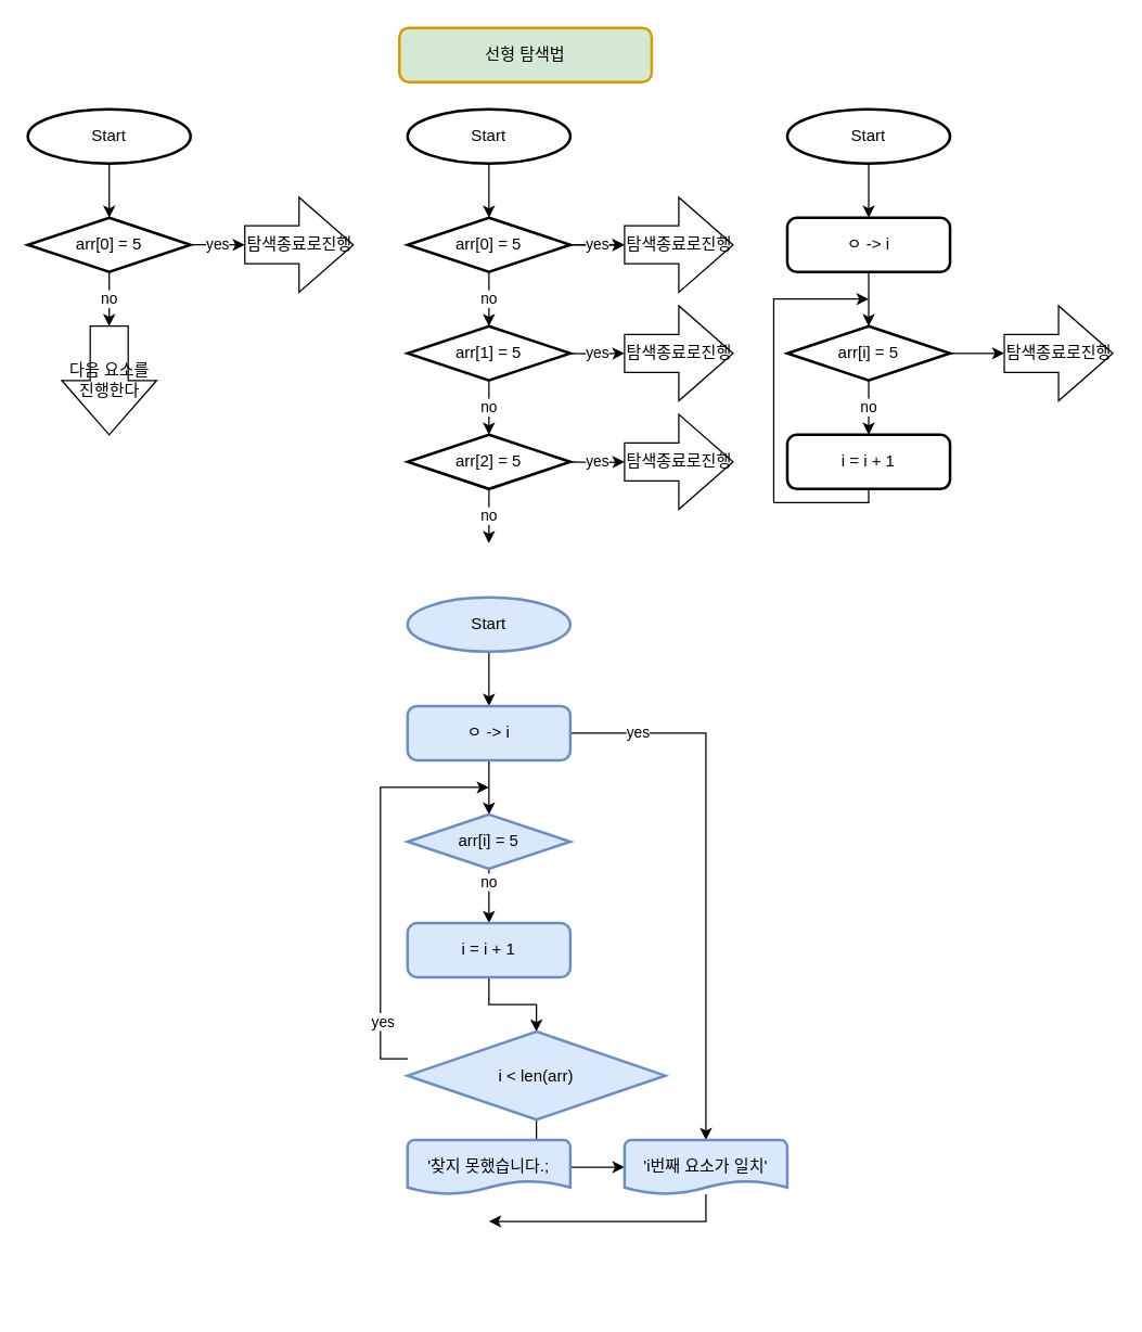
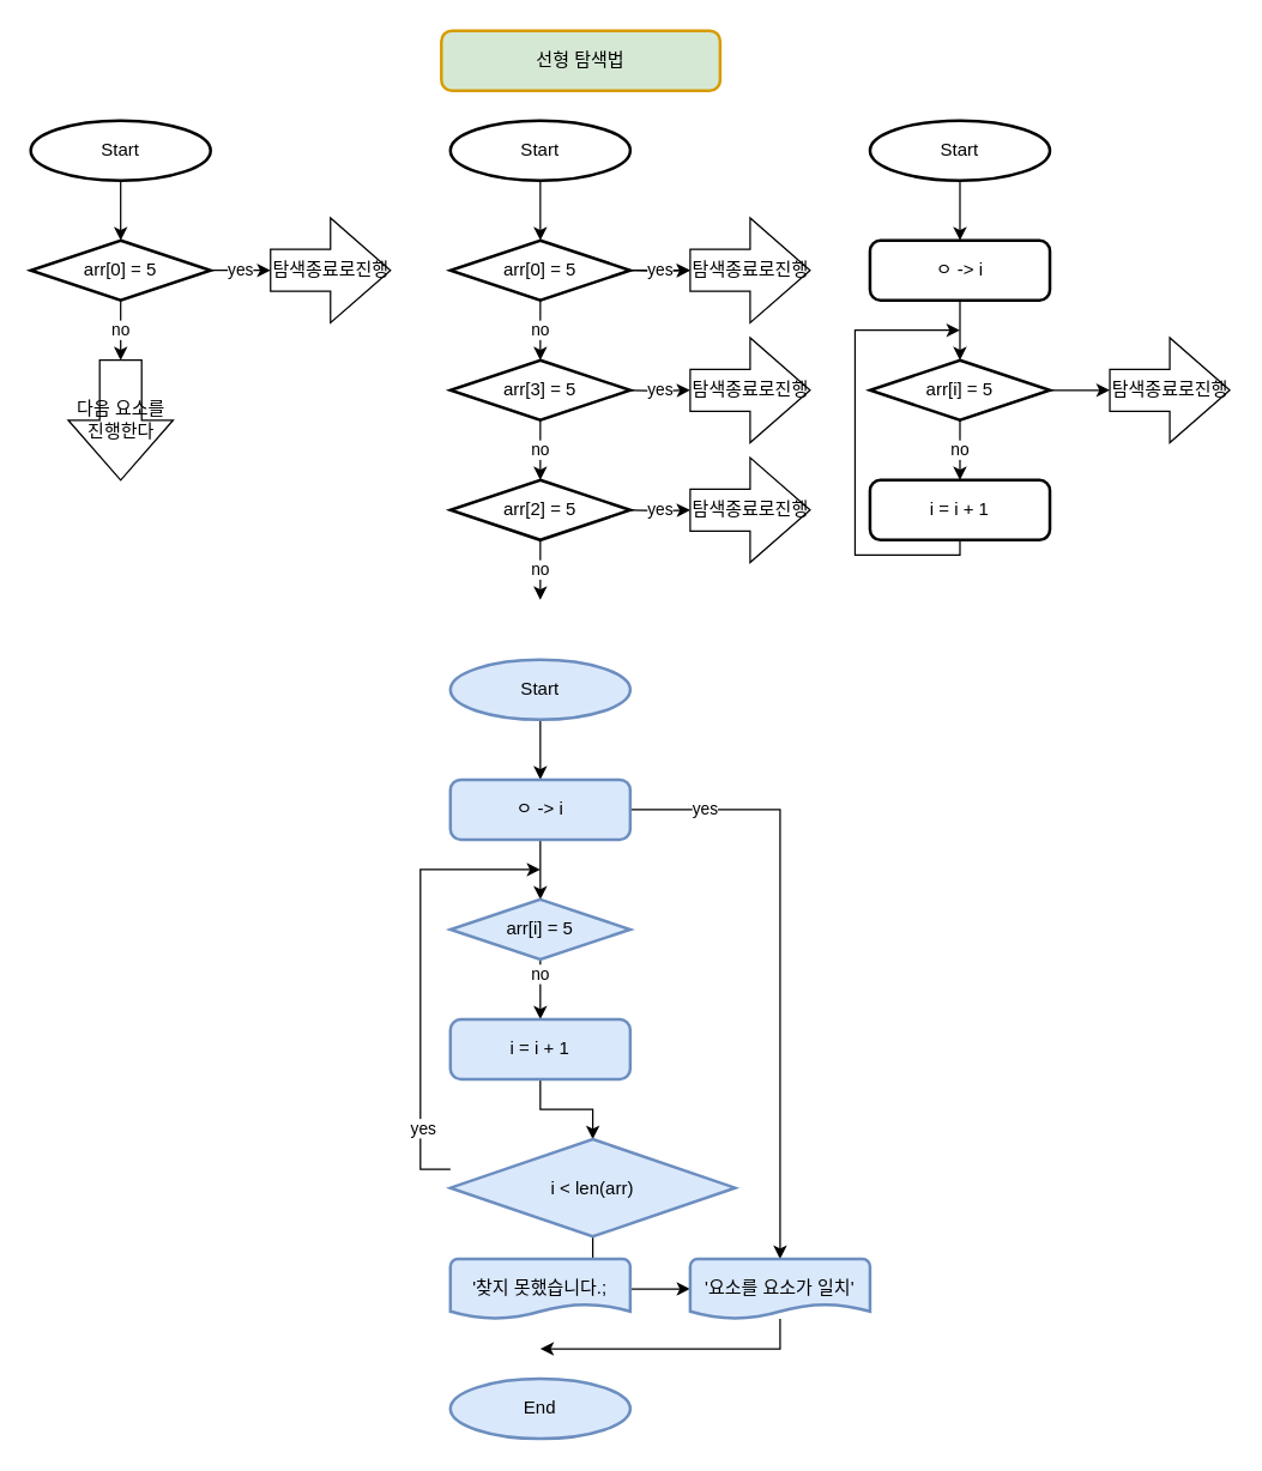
  <mxCell id="0" />
  <mxCell id="1" parent="0" />
  <mxCell id="2" style="edgeStyle=orthogonalEdgeStyle;rounded=0;orthogonalLoop=1;jettySize=auto;html=1;entryX=0.5;entryY=0;entryDx=0;entryDy=0;entryPerimeter=0;" edge="1" parent="1" source="3" target="7"><mxGeometry relative="1" as="geometry" /></mxCell>
  <mxCell id="3" value="Start" style="strokeWidth=2;html=1;shape=mxgraph.flowchart.start_2;whiteSpace=wrap;" vertex="1" parent="1"><mxGeometry x="20" y="80" width="120" height="40" as="geometry" /></mxCell>
  <mxCell id="4" value="선형 탐색법" style="rounded=1;whiteSpace=wrap;html=1;absoluteArcSize=1;arcSize=14;strokeWidth=2;fillColor=#d5e8d4;strokeColor=#d79b00;" vertex="1" parent="1"><mxGeometry x="294" y="20" width="186" height="40" as="geometry" /></mxCell>
  <mxCell id="5" value="yes" style="edgeStyle=orthogonalEdgeStyle;rounded=0;orthogonalLoop=1;jettySize=auto;html=1;entryX=0;entryY=0.5;entryDx=0;entryDy=0;entryPerimeter=0;" edge="1" parent="1" source="7" target="8"><mxGeometry relative="1" as="geometry" /></mxCell>
  <mxCell id="6" value="no" style="edgeStyle=orthogonalEdgeStyle;rounded=0;orthogonalLoop=1;jettySize=auto;html=1;entryX=0;entryY=0.5;entryDx=0;entryDy=0;entryPerimeter=0;" edge="1" parent="1" source="7" target="9"><mxGeometry relative="1" as="geometry" /></mxCell>
  <mxCell id="7" value="arr[0] = 5" style="strokeWidth=2;html=1;shape=mxgraph.flowchart.decision;whiteSpace=wrap;" vertex="1" parent="1"><mxGeometry x="20" y="160" width="120" height="40" as="geometry" /></mxCell>
  <mxCell id="8" value="탐색종료로진행" style="html=1;shadow=0;dashed=0;align=center;verticalAlign=middle;shape=mxgraph.arrows2.arrow;dy=0.6;dx=40;notch=0;" vertex="1" parent="1"><mxGeometry x="180" y="145" width="80" height="70" as="geometry" /></mxCell>
  <mxCell id="9" value="다음 요소를&lt;br&gt;진행한다" style="html=1;shadow=0;dashed=0;align=center;verticalAlign=middle;shape=mxgraph.arrows2.arrow;dy=0.6;dx=40;direction=south;notch=0;" vertex="1" parent="1"><mxGeometry x="45" y="240" width="70" height="80" as="geometry" /></mxCell>
  <mxCell id="10" style="edgeStyle=orthogonalEdgeStyle;rounded=0;orthogonalLoop=1;jettySize=auto;html=1;entryX=0.5;entryY=0;entryDx=0;entryDy=0;entryPerimeter=0;" edge="1" parent="1" source="11" target="14"><mxGeometry relative="1" as="geometry" /></mxCell>
  <mxCell id="11" value="Start" style="strokeWidth=2;html=1;shape=mxgraph.flowchart.start_2;whiteSpace=wrap;" vertex="1" parent="1"><mxGeometry x="300" y="80" width="120" height="40" as="geometry" /></mxCell>
  <mxCell id="12" value="yes" style="edgeStyle=orthogonalEdgeStyle;rounded=0;orthogonalLoop=1;jettySize=auto;html=1;entryX=0;entryY=0.5;entryDx=0;entryDy=0;entryPerimeter=0;" edge="1" parent="1" source="14"><mxGeometry relative="1" as="geometry"><mxPoint x="460" y="180" as="targetPoint" /></mxGeometry></mxCell>
  <mxCell id="13" value="no" style="edgeStyle=orthogonalEdgeStyle;rounded=0;orthogonalLoop=1;jettySize=auto;html=1;entryX=0;entryY=0.5;entryDx=0;entryDy=0;entryPerimeter=0;" edge="1" parent="1" source="14"><mxGeometry relative="1" as="geometry"><mxPoint x="360" y="240" as="targetPoint" /></mxGeometry></mxCell>
  <mxCell id="14" value="arr[0] = 5" style="strokeWidth=2;html=1;shape=mxgraph.flowchart.decision;whiteSpace=wrap;" vertex="1" parent="1"><mxGeometry x="300" y="160" width="120" height="40" as="geometry" /></mxCell>
  <mxCell id="15" value="no" style="edgeStyle=orthogonalEdgeStyle;rounded=0;orthogonalLoop=1;jettySize=auto;html=1;entryX=0.5;entryY=0;entryDx=0;entryDy=0;entryPerimeter=0;" edge="1" parent="1" source="16" target="18"><mxGeometry relative="1" as="geometry" /></mxCell>
- <mxCell id="16" value="arr[1] = 5" style="strokeWidth=2;html=1;shape=mxgraph.flowchart.decision;whiteSpace=wrap;" vertex="1" parent="1"><mxGeometry x="300" y="240" width="120" height="40" as="geometry" /></mxCell>
+ <mxCell id="16" value="arr[3] = 5" style="strokeWidth=2;html=1;shape=mxgraph.flowchart.decision;whiteSpace=wrap;" vertex="1" parent="1"><mxGeometry x="300" y="240" width="120" height="40" as="geometry" /></mxCell>
  <mxCell id="17" value="no" style="edgeStyle=orthogonalEdgeStyle;rounded=0;orthogonalLoop=1;jettySize=auto;html=1;entryX=0;entryY=0.5;entryDx=0;entryDy=0;entryPerimeter=0;" edge="1" parent="1" source="18"><mxGeometry relative="1" as="geometry"><mxPoint x="360" y="400" as="targetPoint" /></mxGeometry></mxCell>
  <mxCell id="18" value="arr[2] = 5" style="strokeWidth=2;html=1;shape=mxgraph.flowchart.decision;whiteSpace=wrap;" vertex="1" parent="1"><mxGeometry x="300" y="320" width="120" height="40" as="geometry" /></mxCell>
  <mxCell id="19" value="yes" style="edgeStyle=orthogonalEdgeStyle;rounded=0;orthogonalLoop=1;jettySize=auto;html=1;entryX=0;entryY=0.5;entryDx=0;entryDy=0;entryPerimeter=0;" edge="1" parent="1" target="20"><mxGeometry relative="1" as="geometry"><mxPoint x="420" y="180" as="sourcePoint" /></mxGeometry></mxCell>
  <mxCell id="20" value="탐색종료로진행" style="html=1;shadow=0;dashed=0;align=center;verticalAlign=middle;shape=mxgraph.arrows2.arrow;dy=0.6;dx=40;notch=0;" vertex="1" parent="1"><mxGeometry x="460" y="145" width="80" height="70" as="geometry" /></mxCell>
  <mxCell id="21" value="yes" style="edgeStyle=orthogonalEdgeStyle;rounded=0;orthogonalLoop=1;jettySize=auto;html=1;entryX=0;entryY=0.5;entryDx=0;entryDy=0;entryPerimeter=0;" edge="1" parent="1" target="22"><mxGeometry relative="1" as="geometry"><mxPoint x="420" y="260" as="sourcePoint" /></mxGeometry></mxCell>
  <mxCell id="22" value="탐색종료로진행" style="html=1;shadow=0;dashed=0;align=center;verticalAlign=middle;shape=mxgraph.arrows2.arrow;dy=0.6;dx=40;notch=0;" vertex="1" parent="1"><mxGeometry x="460" y="225" width="80" height="70" as="geometry" /></mxCell>
  <mxCell id="23" value="yes" style="edgeStyle=orthogonalEdgeStyle;rounded=0;orthogonalLoop=1;jettySize=auto;html=1;entryX=0;entryY=0.5;entryDx=0;entryDy=0;entryPerimeter=0;" edge="1" parent="1" target="24"><mxGeometry relative="1" as="geometry"><mxPoint x="420" y="340" as="sourcePoint" /></mxGeometry></mxCell>
  <mxCell id="24" value="탐색종료로진행" style="html=1;shadow=0;dashed=0;align=center;verticalAlign=middle;shape=mxgraph.arrows2.arrow;dy=0.6;dx=40;notch=0;" vertex="1" parent="1"><mxGeometry x="460" y="305" width="80" height="70" as="geometry" /></mxCell>
  <mxCell id="25" style="edgeStyle=orthogonalEdgeStyle;rounded=0;orthogonalLoop=1;jettySize=auto;html=1;entryX=0.5;entryY=0;entryDx=0;entryDy=0;" edge="1" parent="1" source="26" target="28"><mxGeometry relative="1" as="geometry" /></mxCell>
  <mxCell id="26" value="Start" style="strokeWidth=2;html=1;shape=mxgraph.flowchart.start_2;whiteSpace=wrap;" vertex="1" parent="1"><mxGeometry x="580" y="80" width="120" height="40" as="geometry" /></mxCell>
  <mxCell id="27" style="edgeStyle=orthogonalEdgeStyle;rounded=0;orthogonalLoop=1;jettySize=auto;html=1;entryX=0.5;entryY=0;entryDx=0;entryDy=0;entryPerimeter=0;" edge="1" parent="1" source="28" target="31"><mxGeometry relative="1" as="geometry" /></mxCell>
  <mxCell id="28" value="ㅇ -&amp;gt; i" style="rounded=1;whiteSpace=wrap;html=1;absoluteArcSize=1;arcSize=14;strokeWidth=2;" vertex="1" parent="1"><mxGeometry x="580" y="160" width="120" height="40" as="geometry" /></mxCell>
  <mxCell id="29" value="no" style="edgeStyle=orthogonalEdgeStyle;rounded=0;orthogonalLoop=1;jettySize=auto;html=1;entryX=0.5;entryY=0;entryDx=0;entryDy=0;" edge="1" parent="1" source="31" target="33"><mxGeometry relative="1" as="geometry" /></mxCell>
  <mxCell id="30" style="edgeStyle=orthogonalEdgeStyle;rounded=0;orthogonalLoop=1;jettySize=auto;html=1;" edge="1" parent="1" source="31"><mxGeometry relative="1" as="geometry"><mxPoint x="740" y="260" as="targetPoint" /></mxGeometry></mxCell>
  <mxCell id="31" value="arr[i] = 5" style="strokeWidth=2;html=1;shape=mxgraph.flowchart.decision;whiteSpace=wrap;" vertex="1" parent="1"><mxGeometry x="580" y="240" width="120" height="40" as="geometry" /></mxCell>
  <mxCell id="32" style="edgeStyle=orthogonalEdgeStyle;rounded=0;orthogonalLoop=1;jettySize=auto;html=1;" edge="1" parent="1" source="33"><mxGeometry relative="1" as="geometry"><mxPoint x="640" y="220" as="targetPoint" /><Array as="points"><mxPoint x="640" y="370" /><mxPoint x="570" y="370" /><mxPoint x="570" y="220" /></Array></mxGeometry></mxCell>
  <mxCell id="33" value="i = i + 1" style="rounded=1;whiteSpace=wrap;html=1;absoluteArcSize=1;arcSize=14;strokeWidth=2;" vertex="1" parent="1"><mxGeometry x="580" y="320" width="120" height="40" as="geometry" /></mxCell>
  <mxCell id="34" value="탐색종료로진행" style="html=1;shadow=0;dashed=0;align=center;verticalAlign=middle;shape=mxgraph.arrows2.arrow;dy=0.6;dx=40;notch=0;" vertex="1" parent="1"><mxGeometry x="740" y="225" width="80" height="70" as="geometry" /></mxCell>
  <mxCell id="35" style="edgeStyle=orthogonalEdgeStyle;rounded=0;orthogonalLoop=1;jettySize=auto;html=1;entryX=0.5;entryY=0;entryDx=0;entryDy=0;" edge="1" parent="1" source="36" target="39"><mxGeometry relative="1" as="geometry" /></mxCell>
  <mxCell id="36" value="Start" style="strokeWidth=2;html=1;shape=mxgraph.flowchart.start_2;whiteSpace=wrap;fillColor=#dae8fc;strokeColor=#6c8ebf;" vertex="1" parent="1"><mxGeometry x="300" y="440" width="120" height="40" as="geometry" /></mxCell>
  <mxCell id="37" style="edgeStyle=orthogonalEdgeStyle;rounded=0;orthogonalLoop=1;jettySize=auto;html=1;entryX=0.5;entryY=0;entryDx=0;entryDy=0;entryPerimeter=0;" edge="1" parent="1" source="39" target="41"><mxGeometry relative="1" as="geometry" /></mxCell>
  <mxCell id="38" value="yes" style="edgeStyle=orthogonalEdgeStyle;rounded=0;orthogonalLoop=1;jettySize=auto;html=1;entryX=0.5;entryY=0;entryDx=0;entryDy=0;entryPerimeter=0;" edge="1" parent="1" source="39" target="52"><mxGeometry x="-0.75" relative="1" as="geometry"><mxPoint as="offset" /></mxGeometry></mxCell>
  <mxCell id="39" value="ㅇ -&amp;gt; i" style="rounded=1;whiteSpace=wrap;html=1;absoluteArcSize=1;arcSize=14;strokeWidth=2;fillColor=#dae8fc;strokeColor=#6c8ebf;" vertex="1" parent="1"><mxGeometry x="300" y="520" width="120" height="40" as="geometry" /></mxCell>
  <mxCell id="40" value="no" style="edgeStyle=orthogonalEdgeStyle;rounded=0;orthogonalLoop=1;jettySize=auto;html=1;entryX=0.5;entryY=0;entryDx=0;entryDy=0;" edge="1" parent="1" source="41" target="43"><mxGeometry x="-0.5" relative="1" as="geometry"><mxPoint as="offset" /></mxGeometry></mxCell>
  <mxCell id="41" value="arr[i] = 5" style="strokeWidth=2;html=1;shape=mxgraph.flowchart.decision;whiteSpace=wrap;fillColor=#dae8fc;strokeColor=#6c8ebf;" vertex="1" parent="1"><mxGeometry x="300" y="600" width="120" height="40" as="geometry" /></mxCell>
  <mxCell id="42" style="edgeStyle=orthogonalEdgeStyle;rounded=0;orthogonalLoop=1;jettySize=auto;html=1;entryX=0.5;entryY=0;entryDx=0;entryDy=0;entryPerimeter=0;" edge="1" parent="1" source="43" target="47"><mxGeometry relative="1" as="geometry" /></mxCell>
  <mxCell id="43" value="i = i + 1" style="rounded=1;whiteSpace=wrap;html=1;absoluteArcSize=1;arcSize=14;strokeWidth=2;fillColor=#dae8fc;strokeColor=#6c8ebf;" vertex="1" parent="1"><mxGeometry x="300" y="680" width="120" height="40" as="geometry" /></mxCell>
  <mxCell id="44" value="no" style="edgeStyle=orthogonalEdgeStyle;rounded=0;orthogonalLoop=1;jettySize=auto;html=1;entryX=0.5;entryY=0;entryDx=0;entryDy=0;entryPerimeter=0;" edge="1" parent="1" source="47" target="49"><mxGeometry relative="1" as="geometry" /></mxCell>
  <mxCell id="45" style="edgeStyle=orthogonalEdgeStyle;rounded=0;orthogonalLoop=1;jettySize=auto;html=1;" edge="1" parent="1" source="47"><mxGeometry relative="1" as="geometry"><mxPoint x="360" y="580" as="targetPoint" /><Array as="points"><mxPoint x="280" y="780" /><mxPoint x="280" y="580" /></Array></mxGeometry></mxCell>
  <mxCell id="46" value="yes" style="edgeLabel;html=1;align=center;verticalAlign=middle;resizable=0;points=[];" vertex="1" connectable="0" parent="45"><mxGeometry x="-0.679" y="-1" relative="1" as="geometry"><mxPoint as="offset" /></mxGeometry></mxCell>
  <mxCell id="47" value="i &amp;lt; len(arr)" style="strokeWidth=2;html=1;shape=mxgraph.flowchart.decision;whiteSpace=wrap;fillColor=#dae8fc;strokeColor=#6c8ebf;" vertex="1" parent="1"><mxGeometry x="300" y="760" width="190" height="65" as="geometry" /></mxCell>
  <mxCell id="48" style="edgeStyle=orthogonalEdgeStyle;rounded=0;orthogonalLoop=1;jettySize=auto;html=1;" edge="1" parent="1" source="49" target="52"><mxGeometry relative="1" as="geometry" /></mxCell>
  <mxCell id="49" value="'찾지 못했습니다.;" style="strokeWidth=2;html=1;shape=mxgraph.flowchart.document2;whiteSpace=wrap;size=0.25;fillColor=#dae8fc;strokeColor=#6c8ebf;" vertex="1" parent="1"><mxGeometry x="300" y="840" width="120" height="40" as="geometry" /></mxCell>
+ <mxCell id="50" value="End" style="strokeWidth=2;html=1;shape=mxgraph.flowchart.start_2;whiteSpace=wrap;fillColor=#dae8fc;strokeColor=#6c8ebf;" vertex="1" parent="1"><mxGeometry x="300" y="920" width="120" height="40" as="geometry" /></mxCell>
  <mxCell id="51" style="edgeStyle=orthogonalEdgeStyle;rounded=0;orthogonalLoop=1;jettySize=auto;html=1;" edge="1" parent="1" source="52"><mxGeometry relative="1" as="geometry"><mxPoint x="360" y="900" as="targetPoint" /><Array as="points"><mxPoint x="520" y="900" /></Array></mxGeometry></mxCell>
- <mxCell id="52" value="'i번째 요소가 일치'" style="strokeWidth=2;html=1;shape=mxgraph.flowchart.document2;whiteSpace=wrap;size=0.25;fillColor=#dae8fc;strokeColor=#6c8ebf;" vertex="1" parent="1"><mxGeometry x="460" y="840" width="120" height="40" as="geometry" /></mxCell>
+ <mxCell id="52" value="'요소를 요소가 일치'" style="strokeWidth=2;html=1;shape=mxgraph.flowchart.document2;whiteSpace=wrap;size=0.25;fillColor=#dae8fc;strokeColor=#6c8ebf;" vertex="1" parent="1"><mxGeometry x="460" y="840" width="120" height="40" as="geometry" /></mxCell>
